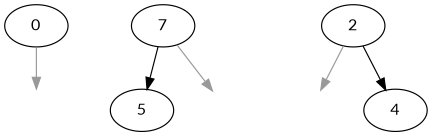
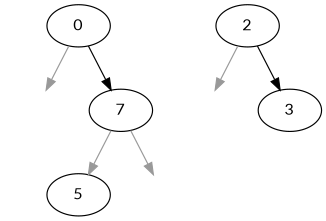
  digraph {
    fontname=Lato
    node [fontname=Lato]
    edge [fontname=Lato]
    n1 [label=0]
    n2 [color="#FFFFFF" label=" "]
    n3 [label=7]
    n4 [label=2]
    n5 [color="#FFFFFF" label=" "]
-   n6 [label=4]
+   n6 [label=3]
    n7 [label=5]
    n8 [color="#FFFFFF" label=" "]
    n1 -> n2 [color="#999999"]
-   n3 -> n7
+   n1 -> n3
+   n3 -> n7 [color="#999999"]
    n3 -> n8 [color="#999999"]
    n4 -> n5 [color="#999999"]
    n4 -> n6
  }
